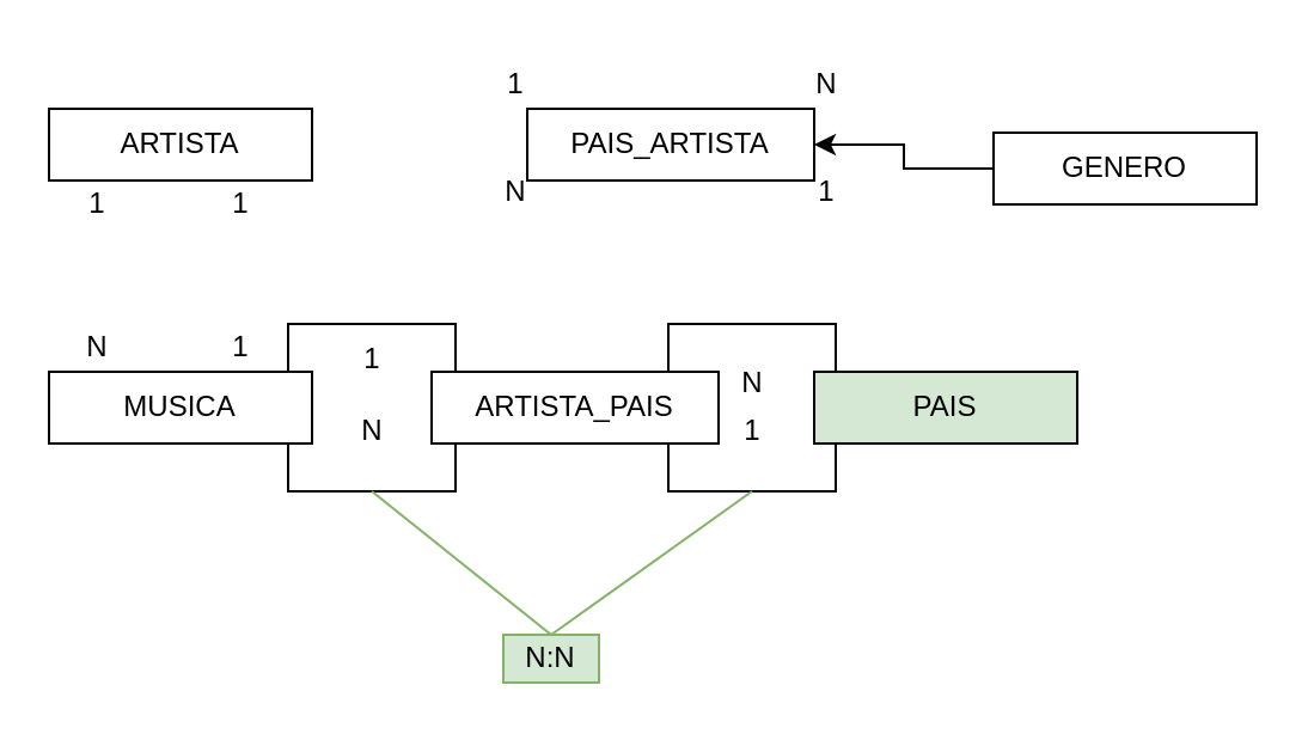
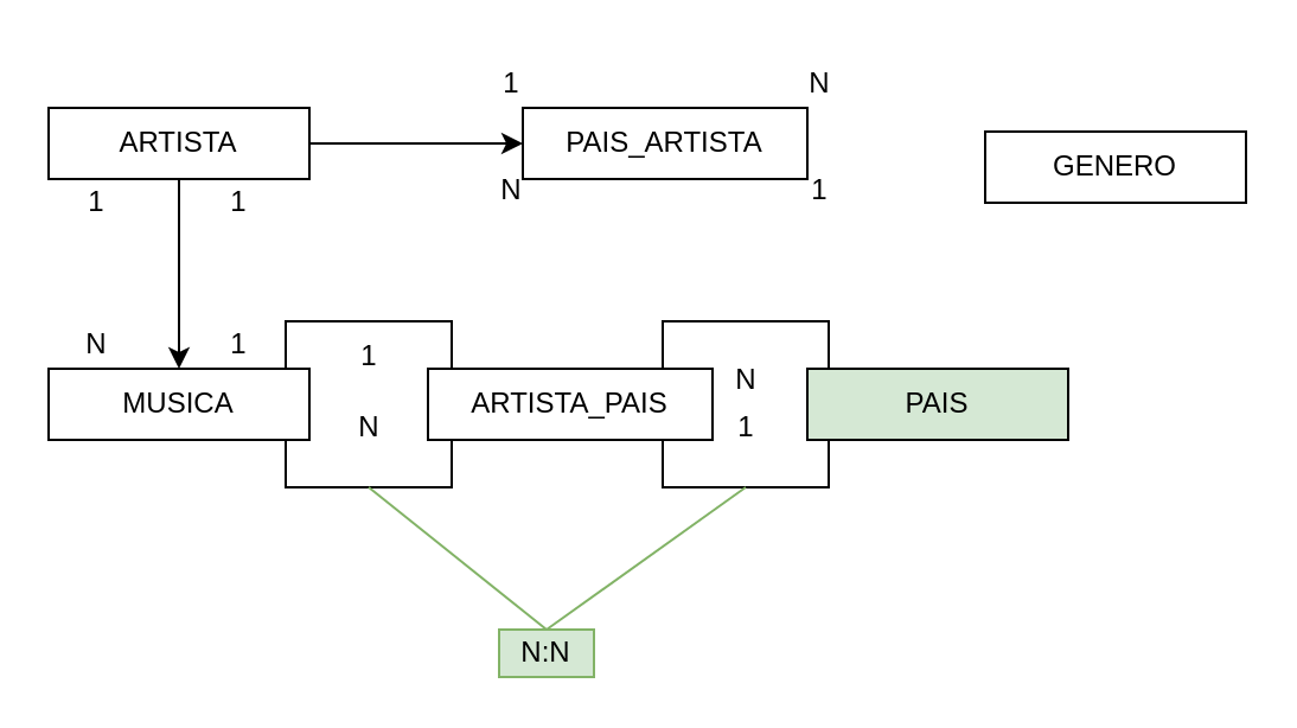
  <mxCell id="0" />
  <mxCell id="1" parent="0" />
+ <mxCell id="2" style="edgeStyle=orthogonalEdgeStyle;rounded=0;orthogonalLoop=1;jettySize=auto;html=1;exitX=1;exitY=0.5;exitDx=0;exitDy=0;entryX=0;entryY=0.5;entryDx=0;entryDy=0;" edge="1" parent="1" source="4" target="15"><mxGeometry relative="1" as="geometry" /></mxCell>
+ <mxCell id="3" style="edgeStyle=orthogonalEdgeStyle;rounded=0;orthogonalLoop=1;jettySize=auto;html=1;exitX=0.5;exitY=1;exitDx=0;exitDy=0;entryX=0.5;entryY=0;entryDx=0;entryDy=0;" edge="1" parent="1" source="4" target="12"><mxGeometry relative="1" as="geometry" /></mxCell>
  <mxCell id="4" value="ARTISTA" style="rounded=0;whiteSpace=wrap;html=1;" vertex="1" parent="1"><mxGeometry x="20" y="45" width="110" height="30" as="geometry" /></mxCell>
- <mxCell id="5" style="edgeStyle=orthogonalEdgeStyle;rounded=0;orthogonalLoop=1;jettySize=auto;html=1;exitX=0;exitY=0.5;exitDx=0;exitDy=0;entryX=1;entryY=0.5;entryDx=0;entryDy=0;" edge="1" parent="1" source="6" target="15"><mxGeometry relative="1" as="geometry" /></mxCell>
  <mxCell id="6" value="GENERO" style="rounded=0;whiteSpace=wrap;html=1;" vertex="1" parent="1"><mxGeometry x="415" y="55" width="110" height="30" as="geometry" /></mxCell>
  <mxCell id="7" value="" style="whiteSpace=wrap;html=1;aspect=fixed;" vertex="1" parent="1"><mxGeometry x="279" y="135" width="70" height="70" as="geometry" /></mxCell>
  <mxCell id="8" value="PAIS" style="rounded=0;whiteSpace=wrap;html=1;fillColor=#d5e8d4;" vertex="1" parent="1"><mxGeometry x="340" y="155" width="110" height="30" as="geometry" /></mxCell>
  <mxCell id="9" value="1" style="text;html=1;align=center;verticalAlign=middle;resizable=0;points=[];autosize=1;strokeColor=none;fillColor=none;" vertex="1" parent="1"><mxGeometry x="200" y="20" width="30" height="30" as="geometry" /></mxCell>
  <mxCell id="10" value="N" style="text;html=1;align=center;verticalAlign=middle;resizable=0;points=[];autosize=1;strokeColor=none;fillColor=none;" vertex="1" parent="1"><mxGeometry x="330" y="20" width="30" height="30" as="geometry" /></mxCell>
  <mxCell id="11" value="" style="whiteSpace=wrap;html=1;aspect=fixed;" vertex="1" parent="1"><mxGeometry x="120" y="135" width="70" height="70" as="geometry" /></mxCell>
  <mxCell id="12" value="MUSICA" style="rounded=0;whiteSpace=wrap;html=1;" vertex="1" parent="1"><mxGeometry x="20" y="155" width="110" height="30" as="geometry" /></mxCell>
  <mxCell id="13" value="1" style="text;html=1;align=center;verticalAlign=middle;resizable=0;points=[];autosize=1;strokeColor=none;fillColor=none;" vertex="1" parent="1"><mxGeometry x="330" y="65" width="30" height="30" as="geometry" /></mxCell>
  <mxCell id="14" value="N" style="text;html=1;align=center;verticalAlign=middle;resizable=0;points=[];autosize=1;strokeColor=none;fillColor=none;" vertex="1" parent="1"><mxGeometry x="200" y="65" width="30" height="30" as="geometry" /></mxCell>
  <mxCell id="15" value="PAIS_ARTISTA" style="rounded=0;whiteSpace=wrap;html=1;" vertex="1" parent="1"><mxGeometry x="220" y="45" width="120" height="30" as="geometry" /></mxCell>
  <mxCell id="16" value="1" style="text;html=1;align=center;verticalAlign=middle;resizable=0;points=[];autosize=1;strokeColor=none;fillColor=none;" vertex="1" parent="1"><mxGeometry x="25" y="70" width="30" height="30" as="geometry" /></mxCell>
  <mxCell id="17" value="N" style="text;html=1;align=center;verticalAlign=middle;resizable=0;points=[];autosize=1;strokeColor=none;fillColor=none;" vertex="1" parent="1"><mxGeometry x="25" y="130" width="30" height="30" as="geometry" /></mxCell>
  <mxCell id="18" value="1" style="text;html=1;align=center;verticalAlign=middle;resizable=0;points=[];autosize=1;strokeColor=none;fillColor=none;" vertex="1" parent="1"><mxGeometry x="85" y="130" width="30" height="30" as="geometry" /></mxCell>
  <mxCell id="19" value="N" style="text;html=1;align=center;verticalAlign=middle;resizable=0;points=[];autosize=1;strokeColor=none;fillColor=none;" vertex="1" parent="1"><mxGeometry x="140" y="165" width="30" height="30" as="geometry" /></mxCell>
  <mxCell id="20" value="1" style="text;html=1;align=center;verticalAlign=middle;resizable=0;points=[];autosize=1;strokeColor=none;fillColor=none;" vertex="1" parent="1"><mxGeometry x="299" y="165" width="30" height="30" as="geometry" /></mxCell>
  <mxCell id="21" value="1" style="text;html=1;align=center;verticalAlign=middle;resizable=0;points=[];autosize=1;strokeColor=none;fillColor=none;" vertex="1" parent="1"><mxGeometry x="85" y="70" width="30" height="30" as="geometry" /></mxCell>
  <mxCell id="22" value="N" style="text;html=1;align=center;verticalAlign=middle;resizable=0;points=[];autosize=1;strokeColor=none;fillColor=none;" vertex="1" parent="1"><mxGeometry x="299" y="145" width="30" height="30" as="geometry" /></mxCell>
  <mxCell id="23" value="1" style="text;html=1;align=center;verticalAlign=middle;resizable=0;points=[];autosize=1;strokeColor=none;fillColor=none;" vertex="1" parent="1"><mxGeometry x="140" y="135" width="30" height="30" as="geometry" /></mxCell>
  <mxCell id="24" value="ARTISTA_PAIS" style="rounded=0;whiteSpace=wrap;html=1;" vertex="1" parent="1"><mxGeometry x="180" y="155" width="120" height="30" as="geometry" /></mxCell>
  <mxCell id="25" value="N:N" style="rounded=0;whiteSpace=wrap;html=1;fillColor=#d5e8d4;strokeColor=#82b366;" vertex="1" parent="1"><mxGeometry x="210" y="265" width="40" height="20" as="geometry" /></mxCell>
  <mxCell id="26" value="" style="endArrow=none;html=1;rounded=0;entryX=0.5;entryY=1;entryDx=0;entryDy=0;exitX=0.5;exitY=0;exitDx=0;exitDy=0;fillColor=#d5e8d4;strokeColor=#82b366;" edge="1" parent="1" source="25" target="7"><mxGeometry width="50" height="50" relative="1" as="geometry"><mxPoint x="280" y="305" as="sourcePoint" /><mxPoint x="330" y="255" as="targetPoint" /></mxGeometry></mxCell>
  <mxCell id="27" value="" style="endArrow=none;html=1;rounded=0;entryX=0.5;entryY=1;entryDx=0;entryDy=0;fillColor=#d5e8d4;strokeColor=#82b366;" edge="1" parent="1" target="11"><mxGeometry width="50" height="50" relative="1" as="geometry"><mxPoint x="230" y="265" as="sourcePoint" /><mxPoint x="330" y="255" as="targetPoint" /></mxGeometry></mxCell>
